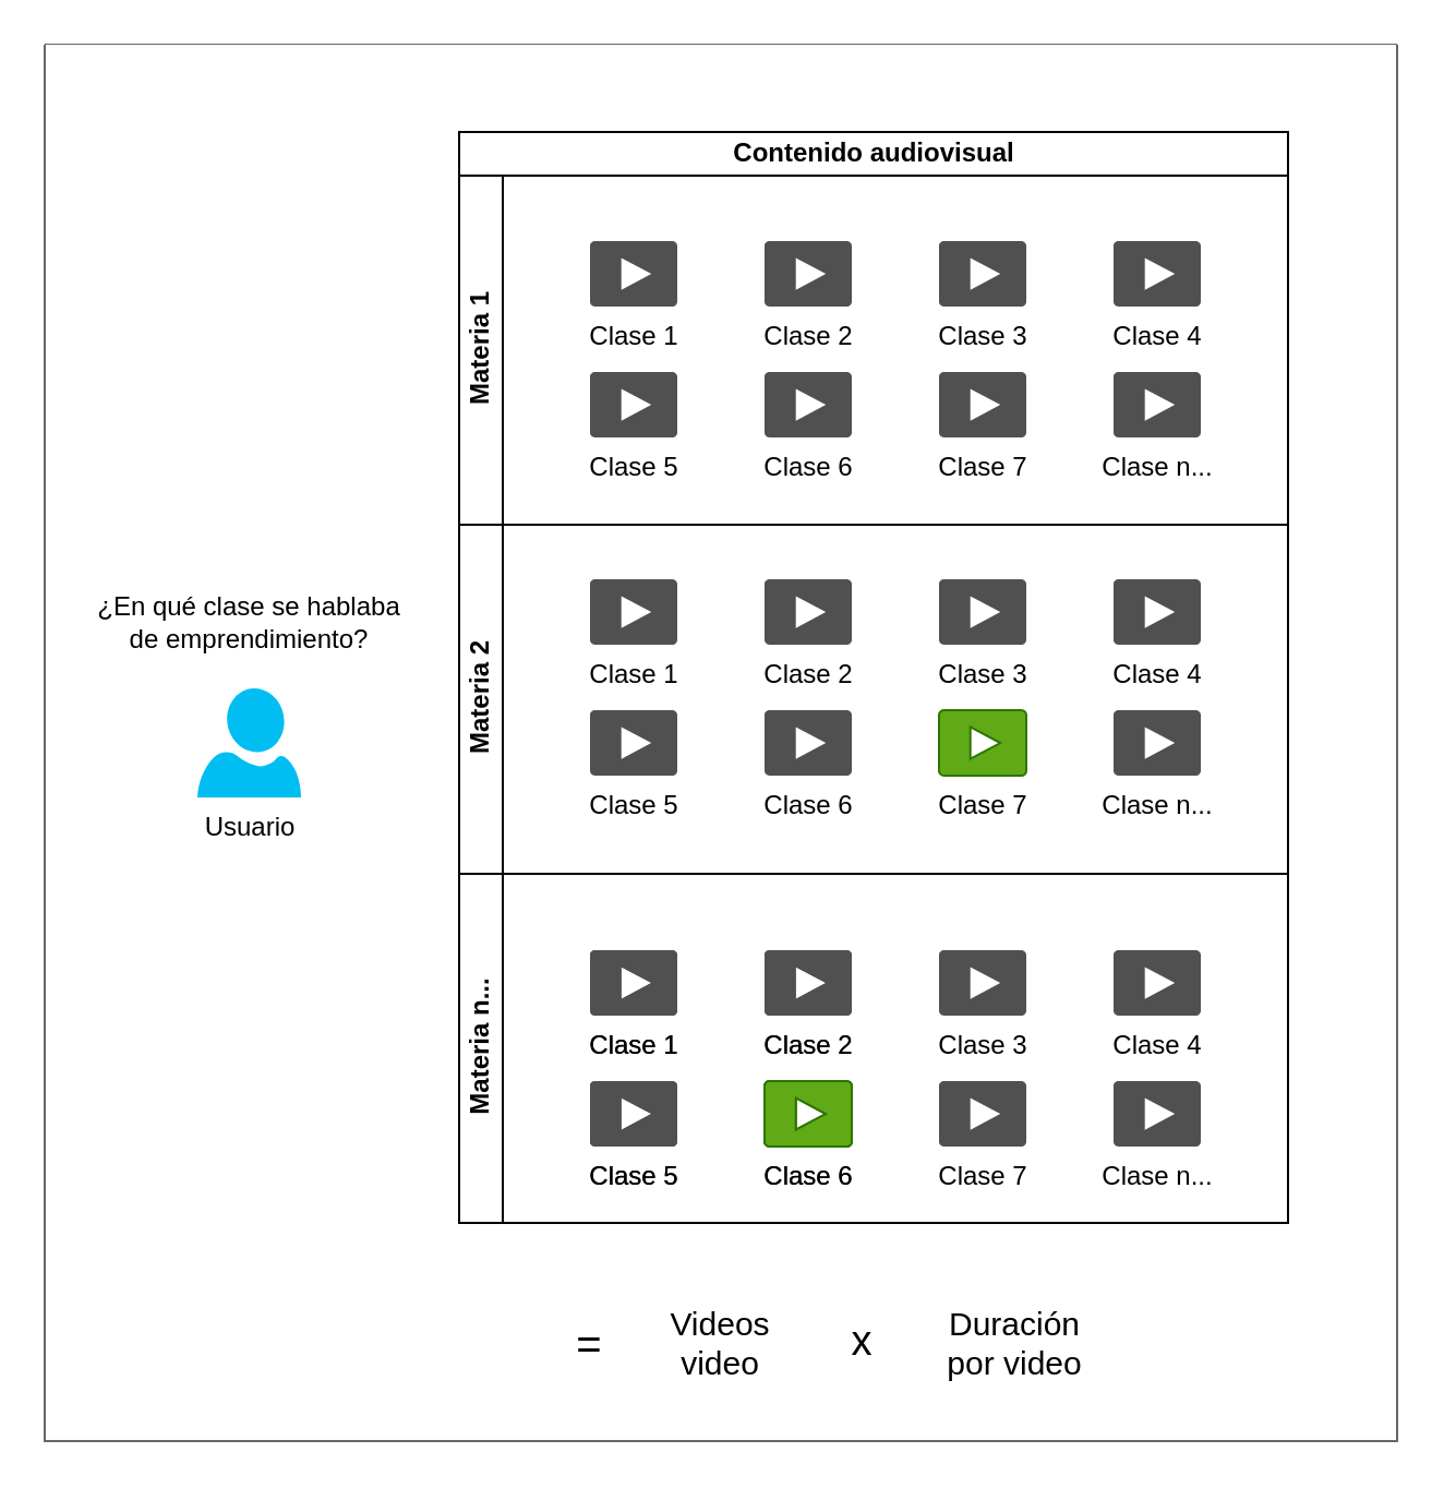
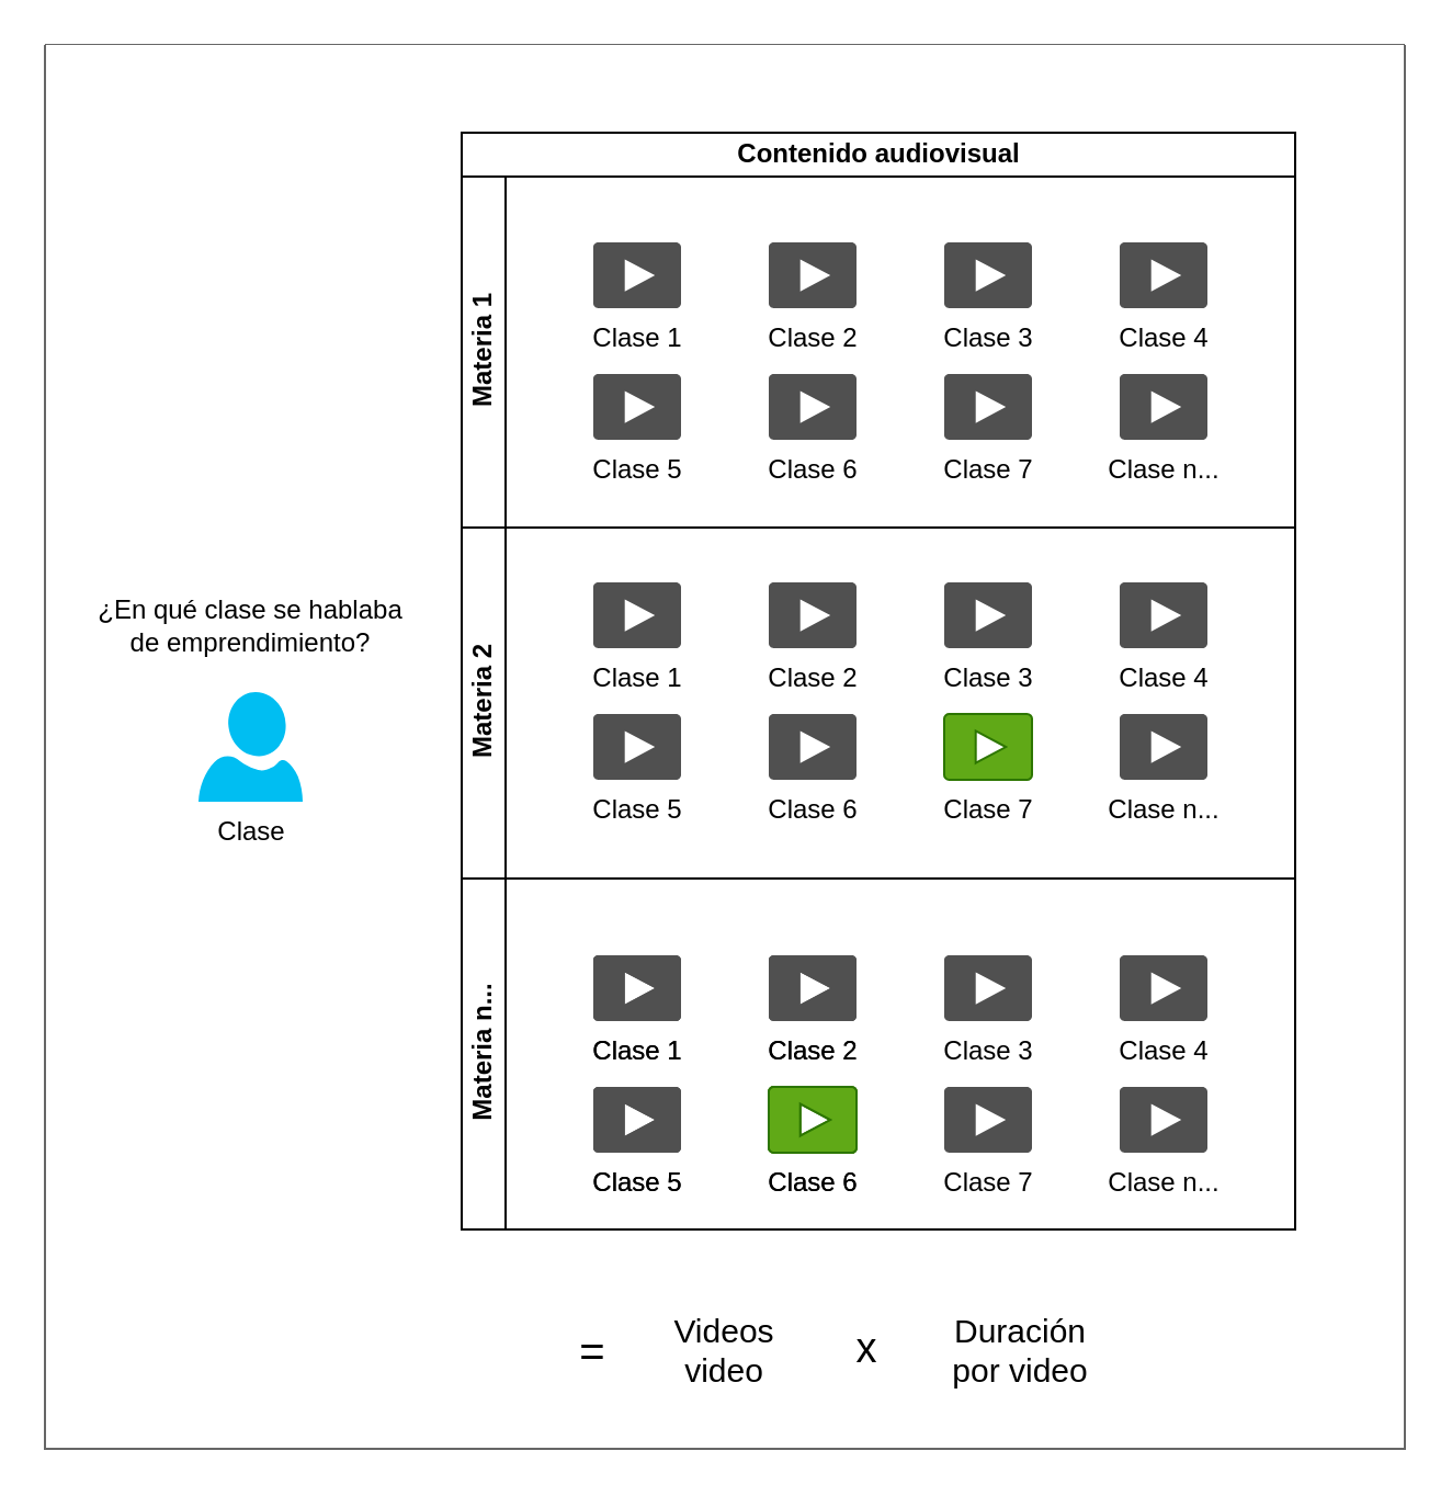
  <mxCell id="0" />
  <mxCell id="1" parent="0" />
  <mxCell id="2" value="" style="swimlane;startSize=0;fillColor=#f5f5f5;shadow=0;gradientColor=#FFFFFF;strokeColor=#666666;swimlaneFillColor=#FFFFFF;" parent="1" vertex="1"><mxGeometry x="20" y="20" width="620" height="640" as="geometry" /></mxCell>
  <mxCell id="3" value="Contenido audiovisual" style="swimlane;childLayout=stackLayout;resizeParent=1;resizeParentMax=0;horizontal=1;startSize=20;horizontalStack=0;html=1;" parent="2" vertex="1"><mxGeometry x="190" y="40" width="380" height="500" as="geometry" /></mxCell>
  <mxCell id="4" value="Materia 1" style="swimlane;startSize=20;horizontal=0;html=1;" parent="3" vertex="1"><mxGeometry y="20" width="380" height="160" as="geometry" /></mxCell>
  <mxCell id="5" value="" style="group" vertex="1" connectable="0" parent="4"><mxGeometry x="60" y="30" width="280" height="90" as="geometry" /></mxCell>
  <mxCell id="6" value="Clase 1" style="sketch=0;pointerEvents=1;shadow=0;dashed=0;html=1;strokeColor=none;fillColor=#505050;labelPosition=center;verticalLabelPosition=bottom;verticalAlign=top;outlineConnect=0;align=center;shape=mxgraph.office.concepts.video_play;fontColor=#000000;" parent="5" vertex="1"><mxGeometry width="40" height="30" as="geometry" /></mxCell>
  <mxCell id="7" value="Clase 2" style="sketch=0;pointerEvents=1;shadow=0;dashed=0;html=1;strokeColor=none;fillColor=#505050;labelPosition=center;verticalLabelPosition=bottom;verticalAlign=top;outlineConnect=0;align=center;shape=mxgraph.office.concepts.video_play;fontColor=#000000;" parent="5" vertex="1"><mxGeometry x="80" width="40" height="30" as="geometry" /></mxCell>
  <mxCell id="8" value="Clase 3" style="sketch=0;pointerEvents=1;shadow=0;dashed=0;html=1;strokeColor=none;fillColor=#505050;labelPosition=center;verticalLabelPosition=bottom;verticalAlign=top;outlineConnect=0;align=center;shape=mxgraph.office.concepts.video_play;fontColor=#000000;" parent="5" vertex="1"><mxGeometry x="160" width="40" height="30" as="geometry" /></mxCell>
  <mxCell id="9" value="Clase 4" style="sketch=0;pointerEvents=1;shadow=0;dashed=0;html=1;strokeColor=none;fillColor=#505050;labelPosition=center;verticalLabelPosition=bottom;verticalAlign=top;outlineConnect=0;align=center;shape=mxgraph.office.concepts.video_play;fontColor=#000000;" parent="5" vertex="1"><mxGeometry x="240" width="40" height="30" as="geometry" /></mxCell>
  <mxCell id="10" value="Clase 5" style="sketch=0;pointerEvents=1;shadow=0;dashed=0;html=1;strokeColor=none;fillColor=#505050;labelPosition=center;verticalLabelPosition=bottom;verticalAlign=top;outlineConnect=0;align=center;shape=mxgraph.office.concepts.video_play;fontColor=#000000;" parent="5" vertex="1"><mxGeometry y="60" width="40" height="30" as="geometry" /></mxCell>
  <mxCell id="11" value="Clase 6" style="sketch=0;pointerEvents=1;shadow=0;dashed=0;html=1;strokeColor=none;fillColor=#505050;labelPosition=center;verticalLabelPosition=bottom;verticalAlign=top;outlineConnect=0;align=center;shape=mxgraph.office.concepts.video_play;fontColor=#000000;" parent="5" vertex="1"><mxGeometry x="80" y="60" width="40" height="30" as="geometry" /></mxCell>
  <mxCell id="12" value="Clase 7" style="sketch=0;pointerEvents=1;shadow=0;dashed=0;html=1;strokeColor=none;fillColor=#505050;labelPosition=center;verticalLabelPosition=bottom;verticalAlign=top;outlineConnect=0;align=center;shape=mxgraph.office.concepts.video_play;fontColor=#000000;" parent="5" vertex="1"><mxGeometry x="160" y="60" width="40" height="30" as="geometry" /></mxCell>
  <mxCell id="13" value="Clase n..." style="sketch=0;pointerEvents=1;shadow=0;dashed=0;html=1;strokeColor=none;fillColor=#505050;labelPosition=center;verticalLabelPosition=bottom;verticalAlign=top;outlineConnect=0;align=center;shape=mxgraph.office.concepts.video_play;fontColor=#000000;" parent="5" vertex="1"><mxGeometry x="240" y="60" width="40" height="30" as="geometry" /></mxCell>
  <mxCell id="14" value="Materia 2" style="swimlane;startSize=20;horizontal=0;html=1;" parent="3" vertex="1"><mxGeometry y="180" width="380" height="160" as="geometry" /></mxCell>
  <mxCell id="15" value="" style="group" vertex="1" connectable="0" parent="14"><mxGeometry x="60" y="25" width="280" height="90" as="geometry" /></mxCell>
  <mxCell id="16" value="Clase 1" style="sketch=0;pointerEvents=1;shadow=0;dashed=0;html=1;strokeColor=none;fillColor=#505050;labelPosition=center;verticalLabelPosition=bottom;verticalAlign=top;outlineConnect=0;align=center;shape=mxgraph.office.concepts.video_play;fontColor=#000000;" parent="15" vertex="1"><mxGeometry width="40" height="30" as="geometry" /></mxCell>
  <mxCell id="17" value="Clase 2" style="sketch=0;pointerEvents=1;shadow=0;dashed=0;html=1;strokeColor=none;fillColor=#505050;labelPosition=center;verticalLabelPosition=bottom;verticalAlign=top;outlineConnect=0;align=center;shape=mxgraph.office.concepts.video_play;fontColor=#000000;" parent="15" vertex="1"><mxGeometry x="80" width="40" height="30" as="geometry" /></mxCell>
  <mxCell id="18" value="Clase 3" style="sketch=0;pointerEvents=1;shadow=0;dashed=0;html=1;strokeColor=none;fillColor=#505050;labelPosition=center;verticalLabelPosition=bottom;verticalAlign=top;outlineConnect=0;align=center;shape=mxgraph.office.concepts.video_play;fontColor=#000000;" parent="15" vertex="1"><mxGeometry x="160" width="40" height="30" as="geometry" /></mxCell>
  <mxCell id="19" value="Clase 4" style="sketch=0;pointerEvents=1;shadow=0;dashed=0;html=1;strokeColor=none;fillColor=#505050;labelPosition=center;verticalLabelPosition=bottom;verticalAlign=top;outlineConnect=0;align=center;shape=mxgraph.office.concepts.video_play;fontColor=#000000;" parent="15" vertex="1"><mxGeometry x="240" width="40" height="30" as="geometry" /></mxCell>
  <mxCell id="20" value="Clase 5" style="sketch=0;pointerEvents=1;shadow=0;dashed=0;html=1;strokeColor=none;fillColor=#505050;labelPosition=center;verticalLabelPosition=bottom;verticalAlign=top;outlineConnect=0;align=center;shape=mxgraph.office.concepts.video_play;fontColor=#000000;" parent="15" vertex="1"><mxGeometry y="60" width="40" height="30" as="geometry" /></mxCell>
  <mxCell id="21" value="Clase 6" style="sketch=0;pointerEvents=1;shadow=0;dashed=0;html=1;strokeColor=none;fillColor=#505050;labelPosition=center;verticalLabelPosition=bottom;verticalAlign=top;outlineConnect=0;align=center;shape=mxgraph.office.concepts.video_play;fontColor=#000000;" parent="15" vertex="1"><mxGeometry x="80" y="60" width="40" height="30" as="geometry" /></mxCell>
  <mxCell id="22" value="Clase 7" style="sketch=0;pointerEvents=1;shadow=0;dashed=0;html=1;strokeColor=#2D7600;fillColor=#60a917;labelPosition=center;verticalLabelPosition=bottom;verticalAlign=top;outlineConnect=0;align=center;shape=mxgraph.office.concepts.video_play;fontColor=#000000;" parent="15" vertex="1"><mxGeometry x="160" y="60" width="40" height="30" as="geometry" /></mxCell>
  <mxCell id="23" value="Clase n..." style="sketch=0;pointerEvents=1;shadow=0;dashed=0;html=1;strokeColor=none;fillColor=#505050;labelPosition=center;verticalLabelPosition=bottom;verticalAlign=top;outlineConnect=0;align=center;shape=mxgraph.office.concepts.video_play;fontColor=#000000;" parent="15" vertex="1"><mxGeometry x="240" y="60" width="40" height="30" as="geometry" /></mxCell>
  <mxCell id="24" value="Materia n..." style="swimlane;startSize=20;horizontal=0;html=1;" parent="3" vertex="1"><mxGeometry y="340" width="380" height="160" as="geometry" /></mxCell>
  <mxCell id="25" value="Clase 1" style="sketch=0;pointerEvents=1;shadow=0;dashed=0;html=1;strokeColor=none;fillColor=#505050;labelPosition=center;verticalLabelPosition=bottom;verticalAlign=top;outlineConnect=0;align=center;shape=mxgraph.office.concepts.video_play;fontColor=#000000;" parent="24" vertex="1"><mxGeometry x="60" y="35" width="40" height="30" as="geometry" /></mxCell>
  <mxCell id="26" value="Clase 2" style="sketch=0;pointerEvents=1;shadow=0;dashed=0;html=1;strokeColor=none;fillColor=#505050;labelPosition=center;verticalLabelPosition=bottom;verticalAlign=top;outlineConnect=0;align=center;shape=mxgraph.office.concepts.video_play;fontColor=#000000;" parent="24" vertex="1"><mxGeometry x="140" y="35" width="40" height="30" as="geometry" /></mxCell>
  <mxCell id="27" value="Clase 5" style="sketch=0;pointerEvents=1;shadow=0;dashed=0;html=1;strokeColor=none;fillColor=#505050;labelPosition=center;verticalLabelPosition=bottom;verticalAlign=top;outlineConnect=0;align=center;shape=mxgraph.office.concepts.video_play;fontColor=#000000;" parent="24" vertex="1"><mxGeometry x="60" y="95" width="40" height="30" as="geometry" /></mxCell>
  <mxCell id="28" value="Clase 6" style="sketch=0;pointerEvents=1;shadow=0;dashed=0;html=1;strokeColor=#2D7600;fillColor=#60a917;labelPosition=center;verticalLabelPosition=bottom;verticalAlign=top;outlineConnect=0;align=center;shape=mxgraph.office.concepts.video_play;fontColor=#000000;" parent="24" vertex="1"><mxGeometry x="140" y="95" width="40" height="30" as="geometry" /></mxCell>
  <mxCell id="29" value="" style="group" vertex="1" connectable="0" parent="24"><mxGeometry x="60" y="35" width="280" height="90" as="geometry" /></mxCell>
  <mxCell id="30" value="Clase 3" style="sketch=0;pointerEvents=1;shadow=0;dashed=0;html=1;strokeColor=none;fillColor=#505050;labelPosition=center;verticalLabelPosition=bottom;verticalAlign=top;outlineConnect=0;align=center;shape=mxgraph.office.concepts.video_play;fontColor=#000000;" parent="29" vertex="1"><mxGeometry x="160" width="40" height="30" as="geometry" /></mxCell>
  <mxCell id="31" value="Clase 4" style="sketch=0;pointerEvents=1;shadow=0;dashed=0;html=1;strokeColor=none;fillColor=#505050;labelPosition=center;verticalLabelPosition=bottom;verticalAlign=top;outlineConnect=0;align=center;shape=mxgraph.office.concepts.video_play;fontColor=#000000;" parent="29" vertex="1"><mxGeometry x="240" width="40" height="30" as="geometry" /></mxCell>
  <mxCell id="32" value="Clase 7" style="sketch=0;pointerEvents=1;shadow=0;dashed=0;html=1;strokeColor=none;fillColor=#505050;labelPosition=center;verticalLabelPosition=bottom;verticalAlign=top;outlineConnect=0;align=center;shape=mxgraph.office.concepts.video_play;fontColor=#000000;" parent="29" vertex="1"><mxGeometry x="160" y="60" width="40" height="30" as="geometry" /></mxCell>
  <mxCell id="33" value="Clase n..." style="sketch=0;pointerEvents=1;shadow=0;dashed=0;html=1;strokeColor=none;fillColor=#505050;labelPosition=center;verticalLabelPosition=bottom;verticalAlign=top;outlineConnect=0;align=center;shape=mxgraph.office.concepts.video_play;fontColor=#000000;" parent="29" vertex="1"><mxGeometry x="240" y="60" width="40" height="30" as="geometry" /></mxCell>
  <mxCell id="34" value="Clase 1" style="sketch=0;pointerEvents=1;shadow=0;dashed=0;html=1;strokeColor=none;fillColor=#505050;labelPosition=center;verticalLabelPosition=bottom;verticalAlign=top;outlineConnect=0;align=center;shape=mxgraph.office.concepts.video_play;fontColor=#000000;" vertex="1" parent="29"><mxGeometry width="40" height="30" as="geometry" /></mxCell>
  <mxCell id="35" value="Clase 5" style="sketch=0;pointerEvents=1;shadow=0;dashed=0;html=1;strokeColor=none;fillColor=#505050;labelPosition=center;verticalLabelPosition=bottom;verticalAlign=top;outlineConnect=0;align=center;shape=mxgraph.office.concepts.video_play;fontColor=#000000;" vertex="1" parent="29"><mxGeometry y="60" width="40" height="30" as="geometry" /></mxCell>
  <mxCell id="36" value="Clase 2" style="sketch=0;pointerEvents=1;shadow=0;dashed=0;html=1;strokeColor=none;fillColor=#505050;labelPosition=center;verticalLabelPosition=bottom;verticalAlign=top;outlineConnect=0;align=center;shape=mxgraph.office.concepts.video_play;fontColor=#000000;" vertex="1" parent="29"><mxGeometry x="80" width="40" height="30" as="geometry" /></mxCell>
  <mxCell id="37" value="Clase 6" style="sketch=0;pointerEvents=1;shadow=0;dashed=0;html=1;strokeColor=#2D7600;fillColor=#60a917;labelPosition=center;verticalLabelPosition=bottom;verticalAlign=top;outlineConnect=0;align=center;shape=mxgraph.office.concepts.video_play;fontColor=#000000;" vertex="1" parent="29"><mxGeometry x="80" y="60" width="40" height="30" as="geometry" /></mxCell>
  <mxCell id="38" value="" style="group" parent="2" vertex="1" connectable="0"><mxGeometry x="160" y="580" width="320" height="30" as="geometry" /></mxCell>
  <mxCell id="39" value="Duración por video" style="text;html=1;strokeColor=none;fillColor=none;align=center;verticalAlign=middle;whiteSpace=wrap;rounded=0;fontColor=#000000;fontSize=15;" parent="38" vertex="1"><mxGeometry x="250" width="70" height="30" as="geometry" /></mxCell>
  <mxCell id="40" value="=" style="text;html=1;strokeColor=none;fillColor=none;align=center;verticalAlign=middle;whiteSpace=wrap;rounded=0;fontColor=#000000;fontSize=20;" parent="38" vertex="1"><mxGeometry x="60" width="60" height="30" as="geometry" /></mxCell>
  <mxCell id="41" value="Videos video" style="text;html=1;strokeColor=none;fillColor=none;align=center;verticalAlign=middle;whiteSpace=wrap;rounded=0;fontColor=#000000;fontSize=15;" parent="38" vertex="1"><mxGeometry x="120" width="60" height="30" as="geometry" /></mxCell>
  <mxCell id="42" value="x" style="text;html=1;strokeColor=none;fillColor=none;align=center;verticalAlign=middle;whiteSpace=wrap;rounded=0;fontColor=#000000;fontSize=19;" parent="38" vertex="1"><mxGeometry x="200" width="30" height="30" as="geometry" /></mxCell>
  <mxCell id="43" value="" style="group" vertex="1" connectable="0" parent="2"><mxGeometry x="18.75" y="250" width="150" height="95" as="geometry" /></mxCell>
- <mxCell id="44" value="Usuario" style="verticalLabelPosition=bottom;html=1;verticalAlign=top;align=center;strokeColor=none;fillColor=#00BEF2;shape=mxgraph.azure.user;fontColor=#000000;" parent="43" vertex="1"><mxGeometry x="51.25" y="45" width="47.5" height="50" as="geometry" /></mxCell>
+ <mxCell id="44" value="Clase" style="verticalLabelPosition=bottom;html=1;verticalAlign=top;align=center;strokeColor=none;fillColor=#00BEF2;shape=mxgraph.azure.user;fontColor=#000000;" parent="43" vertex="1"><mxGeometry x="51.25" y="45" width="47.5" height="50" as="geometry" /></mxCell>
  <mxCell id="45" value="¿En qué clase se hablaba de emprendimiento?" style="text;html=1;strokeColor=none;fillColor=none;align=center;verticalAlign=middle;whiteSpace=wrap;rounded=0;fontColor=#000000;" parent="43" vertex="1"><mxGeometry width="150" height="30" as="geometry" /></mxCell>
